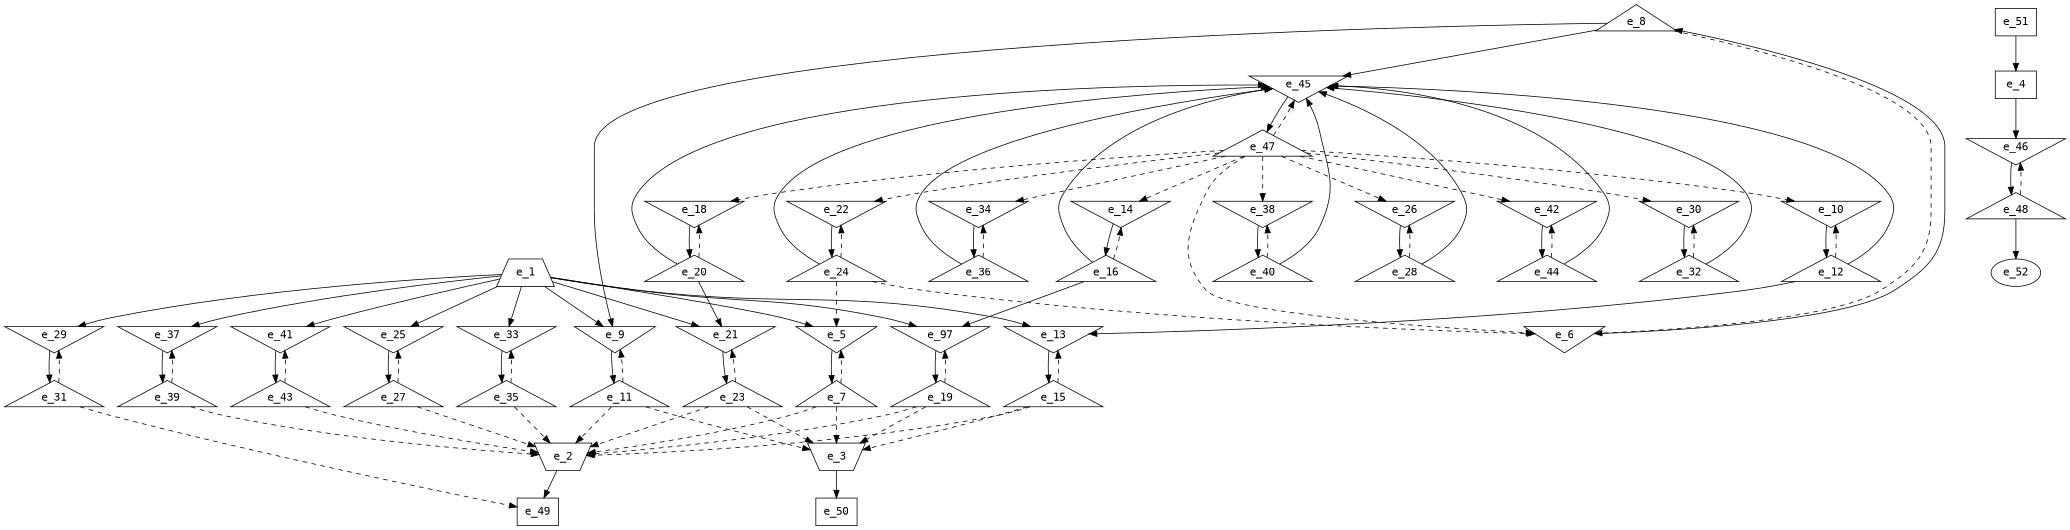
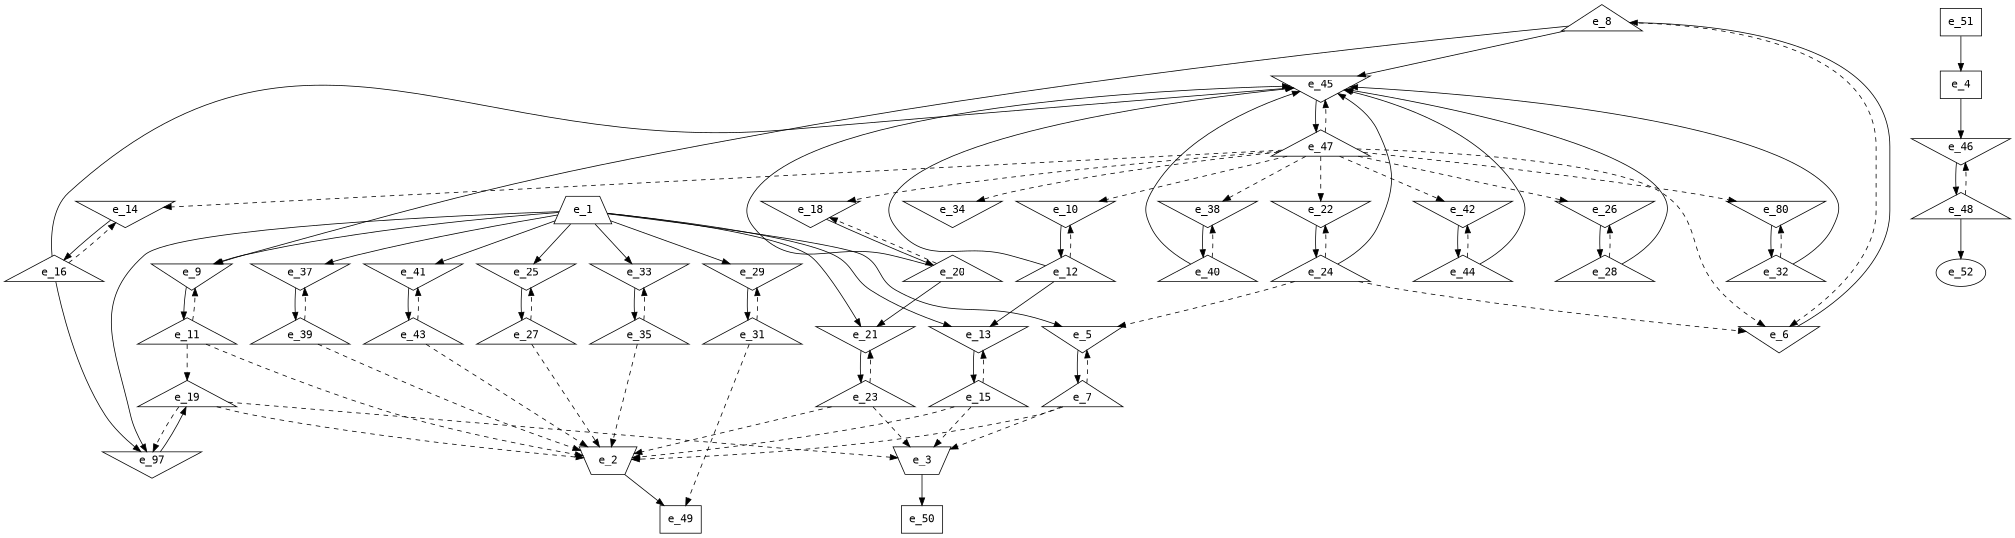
  digraph {
    fontname="DejaVu Sans Mono"
    node [fontname="DejaVu Sans Mono" shape=invtriangle]
    edge [fontname="DejaVu Sans Mono"]
    e_1 [shape=trapezium]
    e_5
    e_9
    e_13
    n5 [label=e_97]
    e_21
    e_25
    e_29
    e_33
    e_37
    e_41
    e_7 [shape=triangle]
    e_11 [shape=triangle]
    e_15 [shape=triangle]
    e_19 [shape=triangle]
    e_23 [shape=triangle]
    e_27 [shape=triangle]
    e_31 [shape=triangle]
    e_35 [shape=triangle]
    e_39 [shape=triangle]
    e_43 [shape=triangle]
    e_2 [shape=invtrapezium]
    e_49 [shape=dot]
    e_3 [shape=invtrapezium]
    e_50 [shape=dot]
    e_4 [shape=dot]
    e_46
    e_48 [shape=triangle]
    e_8 [shape=triangle]
    e_6
    e_45
    e_47 [shape=triangle]
    e_12 [shape=triangle]
    e_10
    e_16 [shape=triangle]
    e_14
    e_20 [shape=triangle]
    e_18
    e_24 [shape=triangle]
    e_22
    e_28 [shape=triangle]
    e_26
    e_32 [shape=triangle]
-   e_30
-   e_36 [shape=triangle]
+   e_30 [label=e_80]
    e_34
    e_40 [shape=triangle]
    e_38
    e_44 [shape=triangle]
    e_42
    e_52 [shape=""]
    e_51 [shape=dot]
    e_1 -> e_5
    e_1 -> e_9
    e_1 -> e_13
    e_1 -> n5
    e_1 -> e_21
    e_1 -> e_25
    e_1 -> e_29
    e_1 -> e_33
    e_1 -> e_37
    e_1 -> e_41
    e_5 -> e_7
    e_9 -> e_11
    e_13 -> e_15
    n5 -> e_19
    e_21 -> e_23
    e_25 -> e_27
    e_29 -> e_31
    e_33 -> e_35
    e_37 -> e_39
    e_41 -> e_43
    e_7 -> e_5 [style=dashed]
    e_7 -> e_2 [style=dashed]
    e_7 -> e_3 [style=dashed]
    e_11 -> e_9 [style=dashed]
    e_11 -> e_2 [style=dashed]
-   e_11 -> e_3 [style=dashed]
+   e_11 -> e_19 [style=dashed]
    e_15 -> e_13 [style=dashed]
    e_15 -> e_2 [style=dashed]
    e_15 -> e_3 [style=dashed]
    e_19 -> n5 [style=dashed]
    e_19 -> e_2 [style=dashed]
    e_19 -> e_3 [style=dashed]
    e_23 -> e_21 [style=dashed]
    e_23 -> e_2 [style=dashed]
    e_23 -> e_3 [style=dashed]
    e_27 -> e_25 [style=dashed]
    e_27 -> e_2 [style=dashed]
    e_31 -> e_29 [style=dashed]
    e_31 -> e_49 [style=dashed]
    e_35 -> e_33 [style=dashed]
    e_35 -> e_2 [style=dashed]
    e_39 -> e_37 [style=dashed]
    e_39 -> e_2 [style=dashed]
    e_43 -> e_41 [style=dashed]
    e_43 -> e_2 [style=dashed]
    e_2 -> e_49
    e_3 -> e_50
    e_4 -> e_46
    e_46 -> e_48
    e_48 -> e_46 [style=dashed]
    e_48 -> e_52
    e_8 -> e_9
    e_8 -> e_6 [style=dashed]
    e_8 -> e_45
    e_6 -> e_8
    e_45 -> e_47
    e_47 -> e_6 [style=dashed]
    e_47 -> e_45 [style=dashed]
    e_47 -> e_10 [style=dashed]
    e_47 -> e_14 [style=dashed]
    e_47 -> e_18 [style=dashed]
    e_47 -> e_22 [style=dashed]
    e_47 -> e_26 [style=dashed]
    e_47 -> e_30 [style=dashed]
    e_47 -> e_34 [style=dashed]
    e_47 -> e_38 [style=dashed]
    e_47 -> e_42 [style=dashed]
    e_12 -> e_13
    e_12 -> e_45
    e_12 -> e_10 [style=dashed]
    e_10 -> e_12
    e_16 -> n5
    e_16 -> e_45
    e_16 -> e_14 [style=dashed]
    e_14 -> e_16
    e_20 -> e_21
    e_20 -> e_45
    e_20 -> e_18 [style=dashed]
    e_18 -> e_20
    e_24 -> e_5 [style=dashed]
    e_24 -> e_6 [style=dashed]
    e_24 -> e_45
    e_24 -> e_22 [style=dashed]
    e_22 -> e_24
    e_28 -> e_45
    e_28 -> e_26 [style=dashed]
    e_26 -> e_28
    e_32 -> e_45
    e_32 -> e_30 [style=dashed]
    e_30 -> e_32
-   e_36 -> e_45
-   e_36 -> e_34 [style=dashed]
-   e_34 -> e_36
    e_40 -> e_45
    e_40 -> e_38 [style=dashed]
    e_38 -> e_40
    e_44 -> e_45
    e_44 -> e_42 [style=dashed]
    e_42 -> e_44
    e_51 -> e_4
  }
